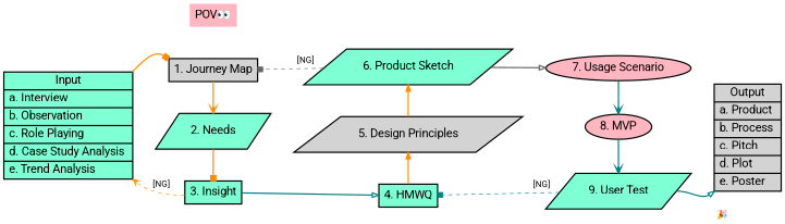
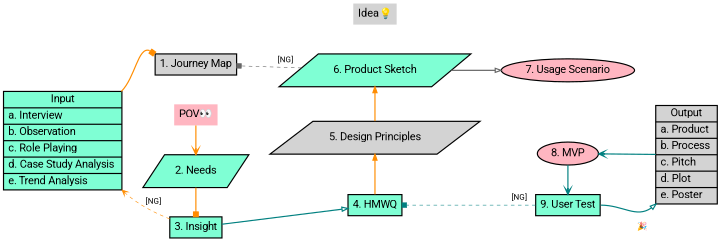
  digraph {
    fontname=Roboto
    nodesep=0.7
    rankdir=LR
    node [fillcolor=aquamarine fontname=Roboto fontsize=18 shape=box style="bold,filled"]
    edge [arrowhead=box color=darkorange fontname=Roboto shape=oval style=bold]
    n1 [label="Input|a. Interview \l|b. Observation \l|c. Role Playing \l|d. Case Study Analysis \l|e. Trend Analysis \l" shape=record]
    n2 [fillcolor=lightgrey label="1. Journey Map"]
    n3 [label="2. Needs" shape=parallelogram]
    n4 [label="3. Insight"]
    n5 [fillcolor=lightpink label="POV👀" shape=plaintext]
    n6 [label="4. HMWQ"]
    n7 [fillcolor=lightgrey label="5. Design Principles" shape=parallelogram]
    n8 [label="6. Product Sketch" shape=parallelogram]
+   n9 [fillcolor=lightgrey label="Idea💡" shape=plaintext]
    n10 [fillcolor=lightpink label="7. Usage Scenario" shape=ellipse]
    n11 [fillcolor=lightpink label="8. MVP" shape=ellipse]
-   n12 [label="9. User Test" shape=parallelogram]
+   n12 [label="9. User Test"]
    n13 [fillcolor=lightgrey label="Output|a. Product \l|b. Process \l|c. Pitch \l|d. Plot \l|e. Poster \l" shape=record]
    subgraph sub_1 {
      rank=min
      n1
    }
    subgraph sub_2 {
      rank=same
      n2
      n3
      n4
      n5
    }
    subgraph sub_3 {
      rank=same
      n6
      n7
      n8
+     n9
    }
    subgraph sub_4 {
      rank=same
      n10
      n11
      n12
    }
    subgraph sub_5 {
      rank=sink
      n13
    }
    n1 -> n2 [headport=nw tailport=ne]
-   n2 -> n3 [arrowhead=vee]
+   n5 -> n3 [arrowhead=vee]
    n3 -> n4
    n4 -> n1 [arrowhead=vee headport=se labeldistance=4 style=dashed taillabel="[NG]"]
    n4 -> n6 [arrowhead=onormal color=teal]
    n7 -> n6 [dir=back arrowhead=""]
    n8 -> n2 [color=gray40 labeldistance=3 style=dashed taillabel="[NG]"]
    n8 -> n7 [dir=back arrowhead=""]
    n8 -> n10 [arrowhead=onormal color=gray40]
-   n10 -> n11 [arrowhead=vee color=teal]
+   n13 -> n11 [arrowhead=vee color=teal]
    n11 -> n12 [arrowhead=vee color=teal]
    n12 -> n6 [color=teal labeldistance=3 style=dashed taillabel="[NG]"]
    n12 -> n13 [arrowhead=onormal color=teal headport=sw labeldistance=8 taillabel="🎉" tailport=e]
  }
